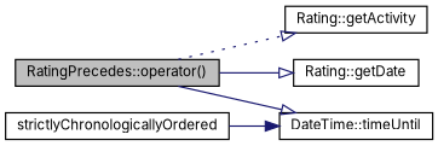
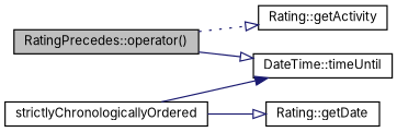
  digraph {
    fontname=Inter
    rankdir=LR
    node [color=black fillcolor=white fontname=Inter fontsize=10 shape=record style=filled]
    edge [arrowhead=onormal color=midnightblue fontname=Inter fontsize=10 labelfontname=Helvetica labelfontsize=10 style=solid]
    n1 [fillcolor=grey75 fontcolor=black height=0.2 label="RatingPrecedes::operator()" width=0.4]
    n2 [height=0.2 label="Rating::getActivity" width=0.4]
    n3 [height=0.2 label="Rating::getDate" width=0.4]
    n4 [height=0.2 label="DateTime::timeUntil" width=0.4]
    n5 [height=0.2 label=strictlyChronologicallyOrdered width=0.4]
    n1 -> n2 [style=dotted]
-   n1 -> n3
+   n5 -> n3
    n1 -> n4
    n5 -> n4 [arrowhead=normal]
  }
